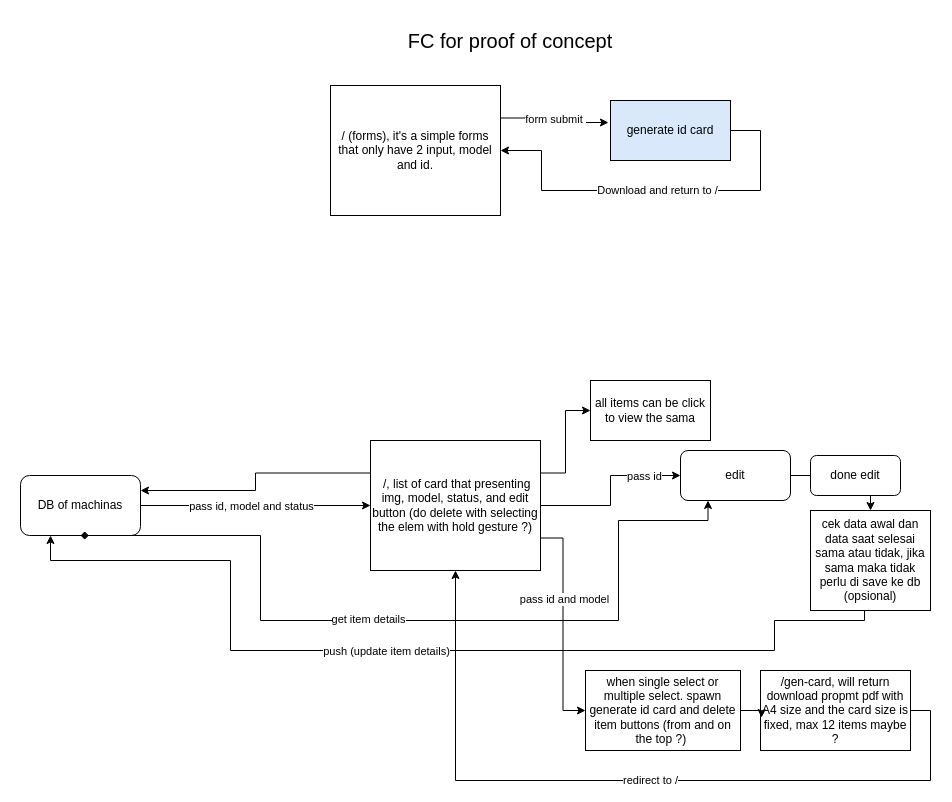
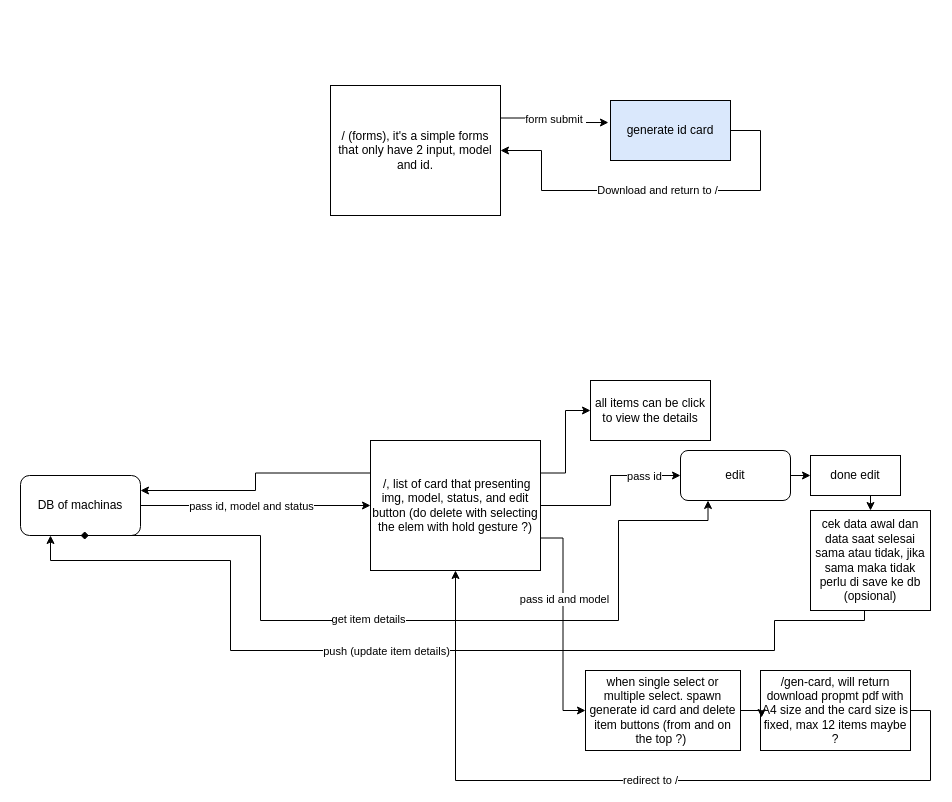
  <mxCell id="0" />
  <mxCell id="1" parent="0" />
  <mxCell id="2" value="/ (forms), it's a simple forms that only have 2 input, model and id." style="rounded=0;whiteSpace=wrap;html=1;" vertex="1" parent="1"><mxGeometry x="330" y="85" width="170" height="130" as="geometry" /></mxCell>
  <mxCell id="3" style="edgeStyle=orthogonalEdgeStyle;rounded=0;orthogonalLoop=1;jettySize=auto;html=1;" edge="1" parent="1" source="5" target="2"><mxGeometry relative="1" as="geometry"><mxPoint x="540" y="200" as="targetPoint" /><Array as="points"><mxPoint x="760" y="190" /><mxPoint x="541" y="190" /><mxPoint x="541" y="150" /></Array></mxGeometry></mxCell>
  <mxCell id="4" value="Download and return to /" style="edgeLabel;html=1;align=center;verticalAlign=middle;resizable=0;points=[];" vertex="1" connectable="0" parent="3"><mxGeometry x="-0.006" y="-1" relative="1" as="geometry"><mxPoint as="offset" /></mxGeometry></mxCell>
  <mxCell id="5" value="generate id card" style="rounded=0;whiteSpace=wrap;html=1;fillColor=#dae8fc;" vertex="1" parent="1"><mxGeometry x="610" y="100" width="120" height="60" as="geometry" /></mxCell>
  <mxCell id="6" style="edgeStyle=orthogonalEdgeStyle;rounded=0;orthogonalLoop=1;jettySize=auto;html=1;exitX=1;exitY=0.25;exitDx=0;exitDy=0;entryX=-0.017;entryY=0.367;entryDx=0;entryDy=0;entryPerimeter=0;" edge="1" parent="1" source="2" target="5"><mxGeometry relative="1" as="geometry" /></mxCell>
  <mxCell id="7" value="form submit&amp;nbsp;" style="edgeLabel;html=1;align=center;verticalAlign=middle;resizable=0;points=[];" vertex="1" connectable="0" parent="6"><mxGeometry x="-0.035" relative="1" as="geometry"><mxPoint y="1" as="offset" /></mxGeometry></mxCell>
- <mxCell id="8" value="FC for proof of concept" style="text;html=1;align=center;verticalAlign=middle;whiteSpace=wrap;rounded=0;fontSize=20;" vertex="1" parent="1"><mxGeometry x="390" y="20" width="240" height="40" as="geometry" /></mxCell>
  <mxCell id="9" style="edgeStyle=orthogonalEdgeStyle;rounded=0;orthogonalLoop=1;jettySize=auto;html=1;exitX=1;exitY=0.5;exitDx=0;exitDy=0;entryX=0;entryY=0.5;entryDx=0;entryDy=0;" edge="1" parent="1" source="11" target="18"><mxGeometry relative="1" as="geometry" /></mxCell>
  <mxCell id="10" value="pass id, model and status" style="edgeLabel;html=1;align=center;verticalAlign=middle;resizable=0;points=[];" vertex="1" connectable="0" parent="9"><mxGeometry x="-0.508" y="-3" relative="1" as="geometry"><mxPoint x="53" y="-3" as="offset" /></mxGeometry></mxCell>
  <mxCell id="11" value="DB of machinas" style="whiteSpace=wrap;html=1;rounded=1;" vertex="1" parent="1"><mxGeometry x="20" y="475" width="120" height="60" as="geometry" /></mxCell>
  <mxCell id="12" style="edgeStyle=orthogonalEdgeStyle;rounded=0;orthogonalLoop=1;jettySize=auto;html=1;exitX=1;exitY=0.25;exitDx=0;exitDy=0;entryX=0;entryY=0.5;entryDx=0;entryDy=0;" edge="1" parent="1" source="18" target="19"><mxGeometry relative="1" as="geometry" /></mxCell>
  <mxCell id="13" style="edgeStyle=orthogonalEdgeStyle;rounded=0;orthogonalLoop=1;jettySize=auto;html=1;exitX=0;exitY=0.25;exitDx=0;exitDy=0;entryX=1;entryY=0.25;entryDx=0;entryDy=0;" edge="1" parent="1" source="18" target="11"><mxGeometry relative="1" as="geometry" /></mxCell>
  <mxCell id="14" style="edgeStyle=orthogonalEdgeStyle;rounded=0;orthogonalLoop=1;jettySize=auto;html=1;exitX=1;exitY=0.5;exitDx=0;exitDy=0;entryX=0;entryY=0.5;entryDx=0;entryDy=0;" edge="1" parent="1" source="18" target="23"><mxGeometry relative="1" as="geometry" /></mxCell>
  <mxCell id="15" value="pass id" style="edgeLabel;html=1;align=center;verticalAlign=middle;resizable=0;points=[];" vertex="1" connectable="0" parent="14"><mxGeometry x="0.565" relative="1" as="geometry"><mxPoint as="offset" /></mxGeometry></mxCell>
  <mxCell id="16" style="edgeStyle=orthogonalEdgeStyle;rounded=0;orthogonalLoop=1;jettySize=auto;html=1;exitX=1;exitY=0.75;exitDx=0;exitDy=0;entryX=0;entryY=0.5;entryDx=0;entryDy=0;" edge="1" parent="1" source="18" target="29"><mxGeometry relative="1" as="geometry" /></mxCell>
  <mxCell id="17" value="pass id and model" style="edgeLabel;html=1;align=center;verticalAlign=middle;resizable=0;points=[];" vertex="1" connectable="0" parent="16"><mxGeometry x="-0.237" y="1" relative="1" as="geometry"><mxPoint as="offset" /></mxGeometry></mxCell>
  <mxCell id="18" value="&amp;nbsp;/, list of card that presenting img, model, status, and edit button (do delete with selecting the elem with hold gesture ?)" style="rounded=0;whiteSpace=wrap;html=1;" vertex="1" parent="1"><mxGeometry x="370" y="440" width="170" height="130" as="geometry" /></mxCell>
- <mxCell id="19" value="all items can be click to view the sama" style="rounded=0;whiteSpace=wrap;html=1;" vertex="1" parent="1"><mxGeometry x="590" y="380" width="120" height="60" as="geometry" /></mxCell>
+ <mxCell id="19" value="all items can be click to view the details" style="rounded=0;whiteSpace=wrap;html=1;" vertex="1" parent="1"><mxGeometry x="590" y="380" width="120" height="60" as="geometry" /></mxCell>
  <mxCell id="20" style="edgeStyle=orthogonalEdgeStyle;rounded=0;orthogonalLoop=1;jettySize=auto;html=1;exitX=0.25;exitY=1;exitDx=0;exitDy=0;entryX=0.5;entryY=1;entryDx=0;entryDy=0;strokeColor=default;curved=0;endArrow=diamond;endFill=1;flowAnimation=0;startArrow=classic;startFill=1;" edge="1" parent="1" source="23" target="11"><mxGeometry relative="1" as="geometry"><Array as="points"><mxPoint x="708" y="520" /><mxPoint x="618" y="520" /><mxPoint x="618" y="620" /><mxPoint x="260" y="620" /></Array></mxGeometry></mxCell>
  <mxCell id="21" value="get item details" style="edgeLabel;html=1;align=center;verticalAlign=middle;resizable=0;points=[];" vertex="1" connectable="0" parent="20"><mxGeometry x="-0.001" y="-2" relative="1" as="geometry"><mxPoint x="-44" as="offset" /></mxGeometry></mxCell>
- <mxCell id="22" style="edgeStyle=orthogonalEdgeStyle;rounded=0;orthogonalLoop=1;jettySize=auto;html=1;exitX=1;exitY=0.5;exitDx=0;exitDy=0;entryX=0;entryY=0.5;entryDx=0;entryDy=0;endArrow=none;" edge="1" parent="1" source="23" target="25"><mxGeometry relative="1" as="geometry" /></mxCell>
+ <mxCell id="22" style="edgeStyle=orthogonalEdgeStyle;rounded=0;orthogonalLoop=1;jettySize=auto;html=1;exitX=1;exitY=0.5;exitDx=0;exitDy=0;entryX=0;entryY=0.5;entryDx=0;entryDy=0;" edge="1" parent="1" source="23" target="25"><mxGeometry relative="1" as="geometry" /></mxCell>
  <mxCell id="23" value="edit" style="whiteSpace=wrap;html=1;rounded=1;" vertex="1" parent="1"><mxGeometry x="680" y="450" width="110" height="50" as="geometry" /></mxCell>
  <mxCell id="24" style="edgeStyle=orthogonalEdgeStyle;rounded=0;orthogonalLoop=1;jettySize=auto;html=1;exitX=0.5;exitY=1;exitDx=0;exitDy=0;entryX=0.5;entryY=0;entryDx=0;entryDy=0;" edge="1" parent="1" source="25" target="28"><mxGeometry relative="1" as="geometry" /></mxCell>
- <mxCell id="25" value="done edit" style="whiteSpace=wrap;html=1;rounded=1;" vertex="1" parent="1"><mxGeometry x="810" y="455" width="90" height="40" as="geometry" /></mxCell>
+ <mxCell id="25" value="done edit" style="rounded=0;whiteSpace=wrap;html=1;" vertex="1" parent="1"><mxGeometry x="810" y="455" width="90" height="40" as="geometry" /></mxCell>
  <mxCell id="26" style="edgeStyle=orthogonalEdgeStyle;rounded=0;orthogonalLoop=1;jettySize=auto;html=1;exitX=0.45;exitY=0.99;exitDx=0;exitDy=0;entryX=0.25;entryY=1;entryDx=0;entryDy=0;exitPerimeter=0;" edge="1" parent="1" source="28" target="11"><mxGeometry relative="1" as="geometry"><Array as="points"><mxPoint x="864" y="620" /><mxPoint x="774" y="620" /><mxPoint x="774" y="650" /><mxPoint x="230" y="650" /><mxPoint x="230" y="560" /><mxPoint x="50" y="560" /></Array></mxGeometry></mxCell>
  <mxCell id="27" value="push (update item details)" style="edgeLabel;html=1;align=center;verticalAlign=middle;resizable=0;points=[];" vertex="1" connectable="0" parent="26"><mxGeometry x="-0.021" y="1" relative="1" as="geometry"><mxPoint x="-45" y="-1" as="offset" /></mxGeometry></mxCell>
  <mxCell id="28" value="cek data awal dan data saat selesai sama atau tidak, jika sama maka tidak perlu di save ke db (opsional)" style="rounded=0;whiteSpace=wrap;html=1;" vertex="1" parent="1"><mxGeometry x="810" y="510" width="120" height="100" as="geometry" /></mxCell>
  <mxCell id="29" value="when single select or multiple select. spawn generate id card and delete item buttons (from and on the top ?)&amp;nbsp;" style="rounded=0;whiteSpace=wrap;html=1;" vertex="1" parent="1"><mxGeometry x="585" y="670" width="155" height="80" as="geometry" /></mxCell>
  <mxCell id="30" style="edgeStyle=orthogonalEdgeStyle;rounded=0;orthogonalLoop=1;jettySize=auto;html=1;exitX=1;exitY=0.5;exitDx=0;exitDy=0;entryX=0.5;entryY=1;entryDx=0;entryDy=0;" edge="1" parent="1" source="32" target="18"><mxGeometry relative="1" as="geometry"><Array as="points"><mxPoint x="930" y="710" /><mxPoint x="930" y="780" /><mxPoint x="455" y="780" /></Array></mxGeometry></mxCell>
  <mxCell id="31" value="redirect to /" style="edgeLabel;html=1;align=center;verticalAlign=middle;resizable=0;points=[];" vertex="1" connectable="0" parent="30"><mxGeometry x="-0.043" y="-1" relative="1" as="geometry"><mxPoint as="offset" /></mxGeometry></mxCell>
  <mxCell id="32" value="/gen-card, will return download propmt pdf with A4 size and the card size is fixed, max 12 items maybe ?" style="rounded=0;whiteSpace=wrap;html=1;" vertex="1" parent="1"><mxGeometry x="760" y="670" width="150" height="80" as="geometry" /></mxCell>
  <mxCell id="33" style="edgeStyle=orthogonalEdgeStyle;rounded=0;orthogonalLoop=1;jettySize=auto;html=1;exitX=1;exitY=0.5;exitDx=0;exitDy=0;entryX=0.007;entryY=0.588;entryDx=0;entryDy=0;entryPerimeter=0;" edge="1" parent="1" source="29" target="32"><mxGeometry relative="1" as="geometry" /></mxCell>
